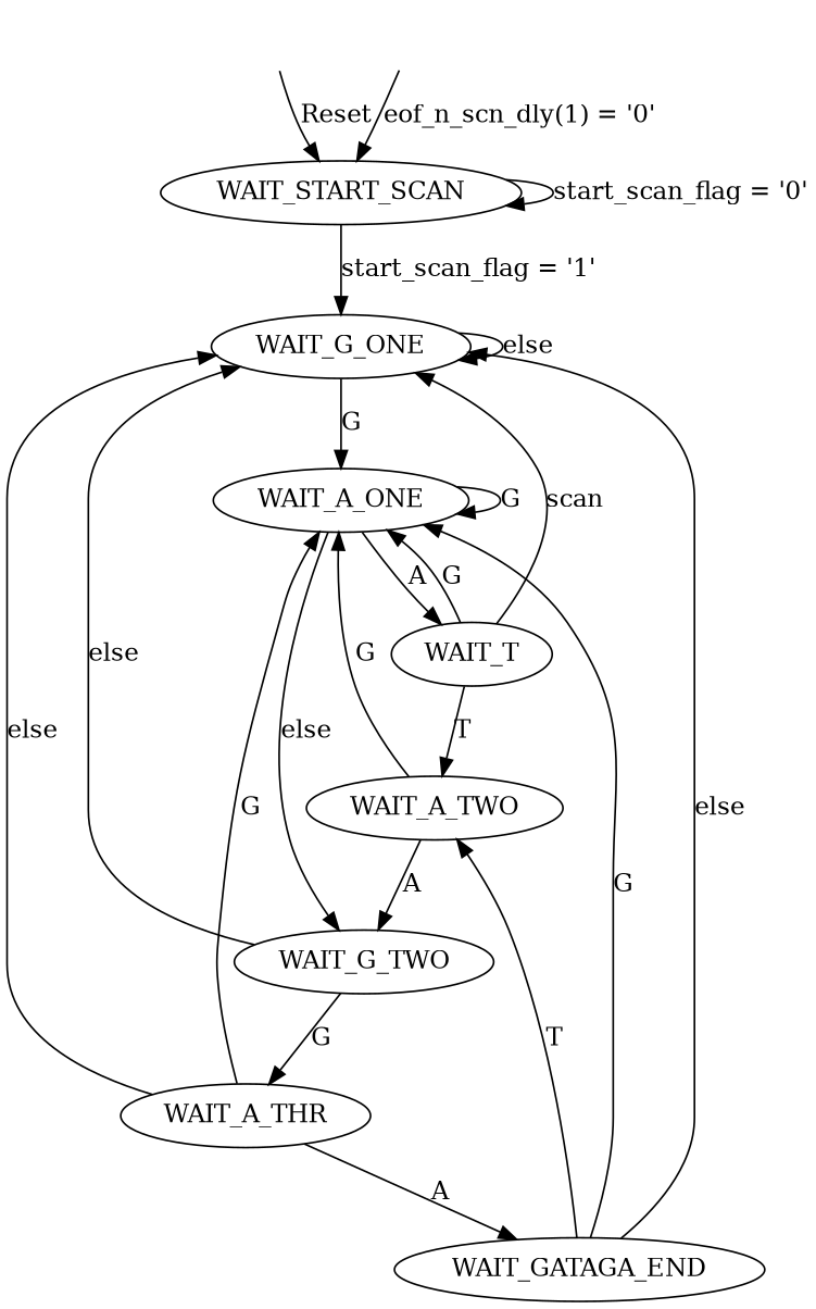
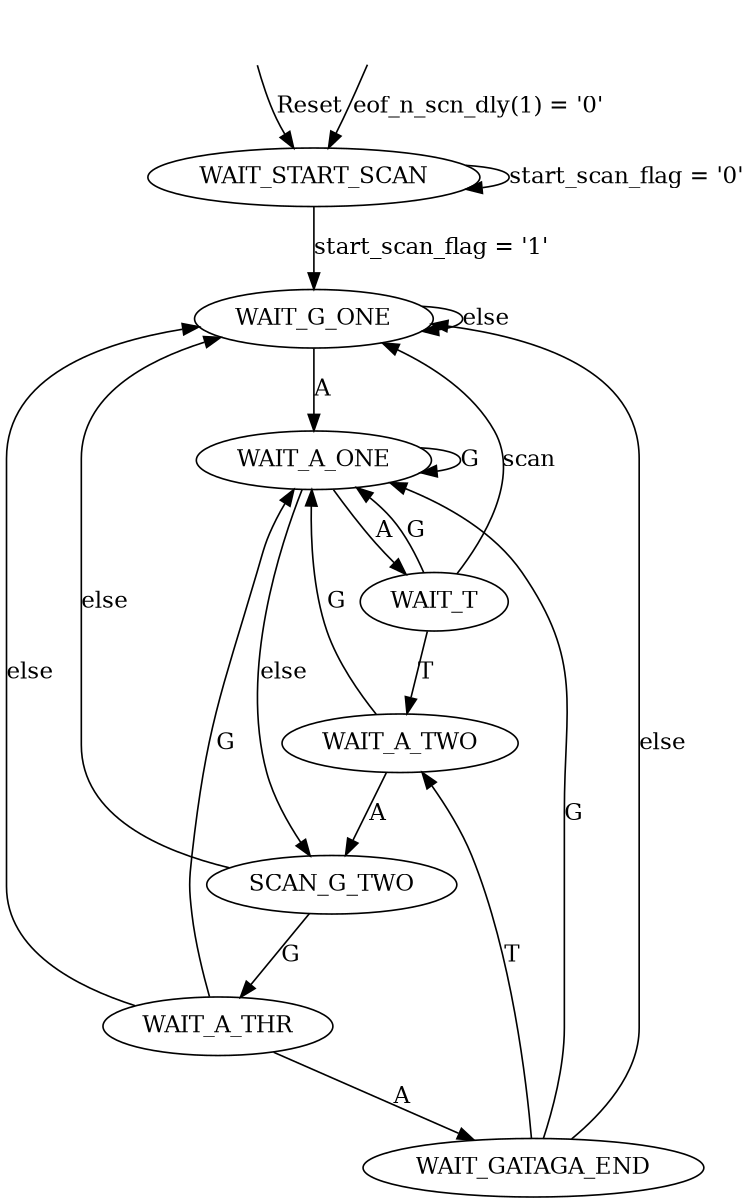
  digraph {
    rankdir=UD
    reset [style=invis]
    WAIT_START_SCAN
    WAIT_G_ONE
    eof [style=invis]
    WAIT_A_ONE
    WAIT_T
-   WAIT_G_TWO
+   WAIT_G_TWO [label=SCAN_G_TWO]
    WAIT_A_TWO
    WAIT_A_THR
    WAIT_GATAGA_END
    reset -> WAIT_START_SCAN [label=Reset]
    WAIT_START_SCAN -> WAIT_START_SCAN [label="start_scan_flag = '0'"]
    WAIT_START_SCAN -> WAIT_G_ONE [label="start_scan_flag = '1'"]
    WAIT_G_ONE -> WAIT_G_ONE [label=else]
-   WAIT_G_ONE -> WAIT_A_ONE [label=G]
+   WAIT_G_ONE -> WAIT_A_ONE [label=A]
    eof -> WAIT_START_SCAN [label="eof_n_scn_dly(1) = '0'"]
    WAIT_A_ONE -> WAIT_A_ONE [label=G]
    WAIT_A_ONE -> WAIT_T [label=A]
    WAIT_A_ONE -> WAIT_G_TWO [label=else]
    WAIT_T -> WAIT_G_ONE [label=scan]
    WAIT_T -> WAIT_A_ONE [label=G]
    WAIT_T -> WAIT_A_TWO [label=T]
    WAIT_G_TWO -> WAIT_G_ONE [label=else]
    WAIT_G_TWO -> WAIT_A_THR [label=G]
    WAIT_A_TWO -> WAIT_A_ONE [label=G]
    WAIT_A_TWO -> WAIT_G_TWO [label=A]
    WAIT_A_THR -> WAIT_G_ONE [label=else]
    WAIT_A_THR -> WAIT_A_ONE [label=G]
    WAIT_A_THR -> WAIT_GATAGA_END [label=A]
    WAIT_GATAGA_END -> WAIT_G_ONE [label=else]
    WAIT_GATAGA_END -> WAIT_A_ONE [label=G]
    WAIT_GATAGA_END -> WAIT_A_TWO [label=T]
  }
